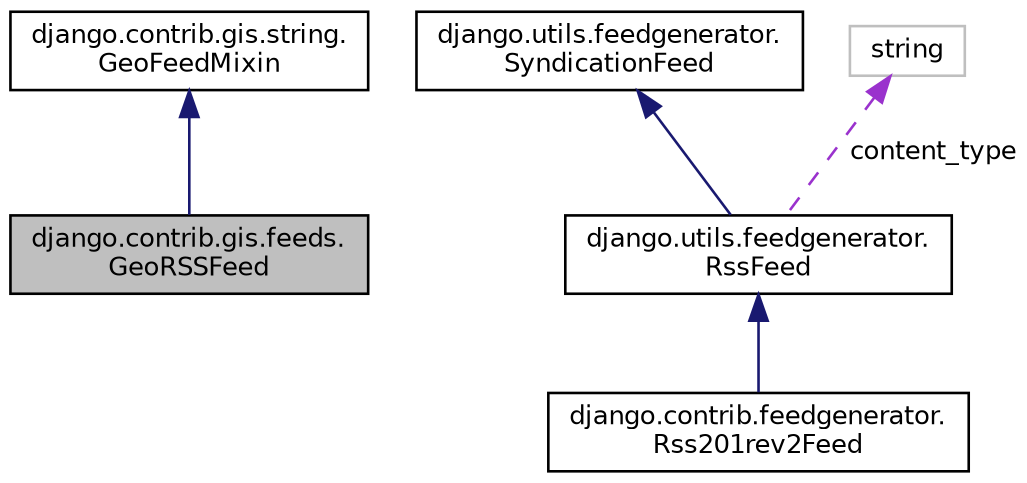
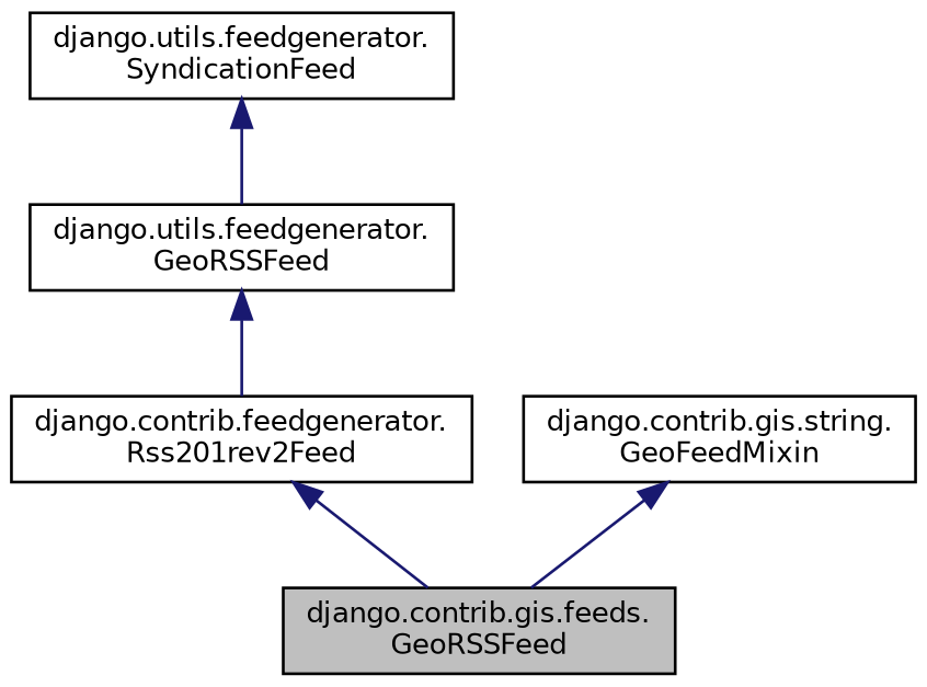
  digraph {
    node [color=black fillcolor=white fontname=Helvetica fontsize=10 shape=record style=filled]
    edge [color=midnightblue dir=back fontname=Helvetica fontsize=10 labelfontname=Helvetica labelfontsize=10 style=solid]
    n1 [fillcolor=grey75 fontcolor=black height=0.2 label="django.contrib.gis.feeds.\lGeoRSSFeed" width=0.4]
    n2 [height=0.2 label="django.contrib.feedgenerator.\lRss201rev2Feed" width=0.4]
-   n3 [height=0.2 label="django.utils.feedgenerator.\lRssFeed" width=0.4]
+   n3 [height=0.2 label="django.utils.feedgenerator.\lGeoRSSFeed" width=0.4]
    n4 [height=0.2 label="django.utils.feedgenerator.\lSyndicationFeed" width=0.4]
-   n5 [color=grey75 height=0.2 label=string width=0.4]
    n6 [height=0.2 label="django.contrib.gis.string.\lGeoFeedMixin" width=0.4]
+   n2 -> n1
    n3 -> n2
    n4 -> n3
-   n5 -> n3 [color=darkorchid3 label=" content_type" style=dashed]
    n6 -> n1
  }
